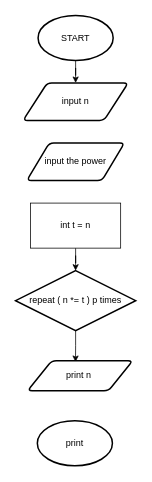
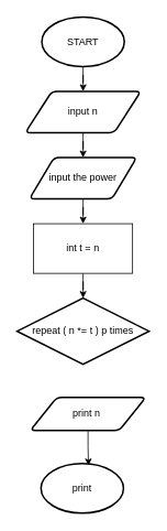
  <mxCell id="0" />
  <mxCell id="1" parent="0" />
  <mxCell id="2" style="edgeStyle=orthogonalEdgeStyle;rounded=0;orthogonalLoop=1;jettySize=auto;html=1;exitX=0.5;exitY=1;exitDx=0;exitDy=0;exitPerimeter=0;" edge="1" parent="1" source="3" target="5"><mxGeometry relative="1" as="geometry" /></mxCell>
  <mxCell id="3" value="START" style="strokeWidth=2;html=1;shape=mxgraph.flowchart.start_1;whiteSpace=wrap;" vertex="1" parent="1"><mxGeometry x="50" y="20" width="100" height="60" as="geometry" /></mxCell>
+ <mxCell id="4" style="edgeStyle=orthogonalEdgeStyle;rounded=0;orthogonalLoop=1;jettySize=auto;html=1;" edge="1" parent="1" source="5" target="7"><mxGeometry relative="1" as="geometry" /></mxCell>
  <mxCell id="5" value="input n" style="shape=parallelogram;html=1;strokeWidth=2;perimeter=parallelogramPerimeter;whiteSpace=wrap;rounded=1;arcSize=12;size=0.23;" vertex="1" parent="1"><mxGeometry x="30" y="110" width="140" height="50" as="geometry" /></mxCell>
+ <mxCell id="6" style="edgeStyle=orthogonalEdgeStyle;rounded=0;orthogonalLoop=1;jettySize=auto;html=1;" edge="1" parent="1" source="7" target="9"><mxGeometry relative="1" as="geometry" /></mxCell>
  <mxCell id="7" value="input the power" style="shape=parallelogram;html=1;strokeWidth=2;perimeter=parallelogramPerimeter;whiteSpace=wrap;rounded=1;arcSize=12;size=0.23;" vertex="1" parent="1"><mxGeometry x="35" y="190" width="130" height="50" as="geometry" /></mxCell>
  <mxCell id="8" style="edgeStyle=orthogonalEdgeStyle;rounded=0;orthogonalLoop=1;jettySize=auto;html=1;entryX=0.5;entryY=0;entryDx=0;entryDy=0;entryPerimeter=0;" edge="1" parent="1" source="9" target="11"><mxGeometry relative="1" as="geometry" /></mxCell>
  <mxCell id="9" value="int t = n" style="rounded=0;whiteSpace=wrap;html=1;" vertex="1" parent="1"><mxGeometry x="40" y="270" width="120" height="60" as="geometry" /></mxCell>
- <mxCell id="10" style="edgeStyle=orthogonalEdgeStyle;rounded=0;orthogonalLoop=1;jettySize=auto;html=1;entryX=0.456;entryY=0.04;entryDx=0;entryDy=0;entryPerimeter=0;" edge="1" parent="1" source="11" target="13"><mxGeometry relative="1" as="geometry" /></mxCell>
  <mxCell id="11" value="repeat ( n *= t ) p times" style="strokeWidth=2;html=1;shape=mxgraph.flowchart.decision;whiteSpace=wrap;" vertex="1" parent="1"><mxGeometry x="20" y="360" width="160" height="80" as="geometry" /></mxCell>
+ <mxCell id="12" style="edgeStyle=orthogonalEdgeStyle;rounded=0;orthogonalLoop=1;jettySize=auto;html=1;entryX=0.576;entryY=0.04;entryDx=0;entryDy=0;entryPerimeter=0;" edge="1" parent="1" source="13" target="14"><mxGeometry relative="1" as="geometry" /></mxCell>
  <mxCell id="13" value="print n&amp;nbsp;" style="shape=parallelogram;html=1;strokeWidth=2;perimeter=parallelogramPerimeter;whiteSpace=wrap;rounded=1;arcSize=12;size=0.23;" vertex="1" parent="1"><mxGeometry x="36" y="480" width="140" height="40" as="geometry" /></mxCell>
  <mxCell id="14" value="print" style="strokeWidth=2;html=1;shape=mxgraph.flowchart.start_1;whiteSpace=wrap;" vertex="1" parent="1"><mxGeometry x="49" y="560" width="100" height="60" as="geometry" /></mxCell>
